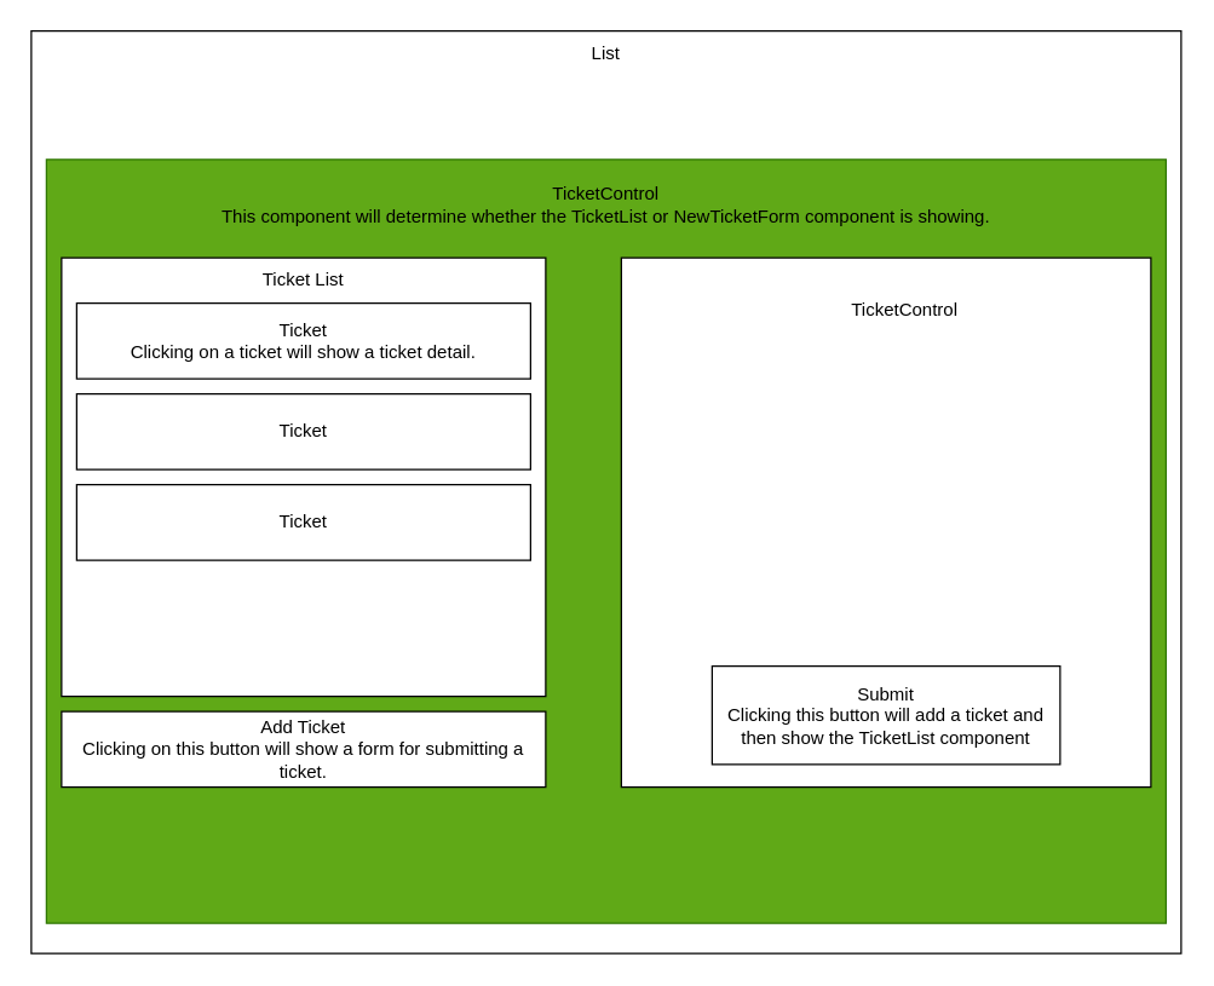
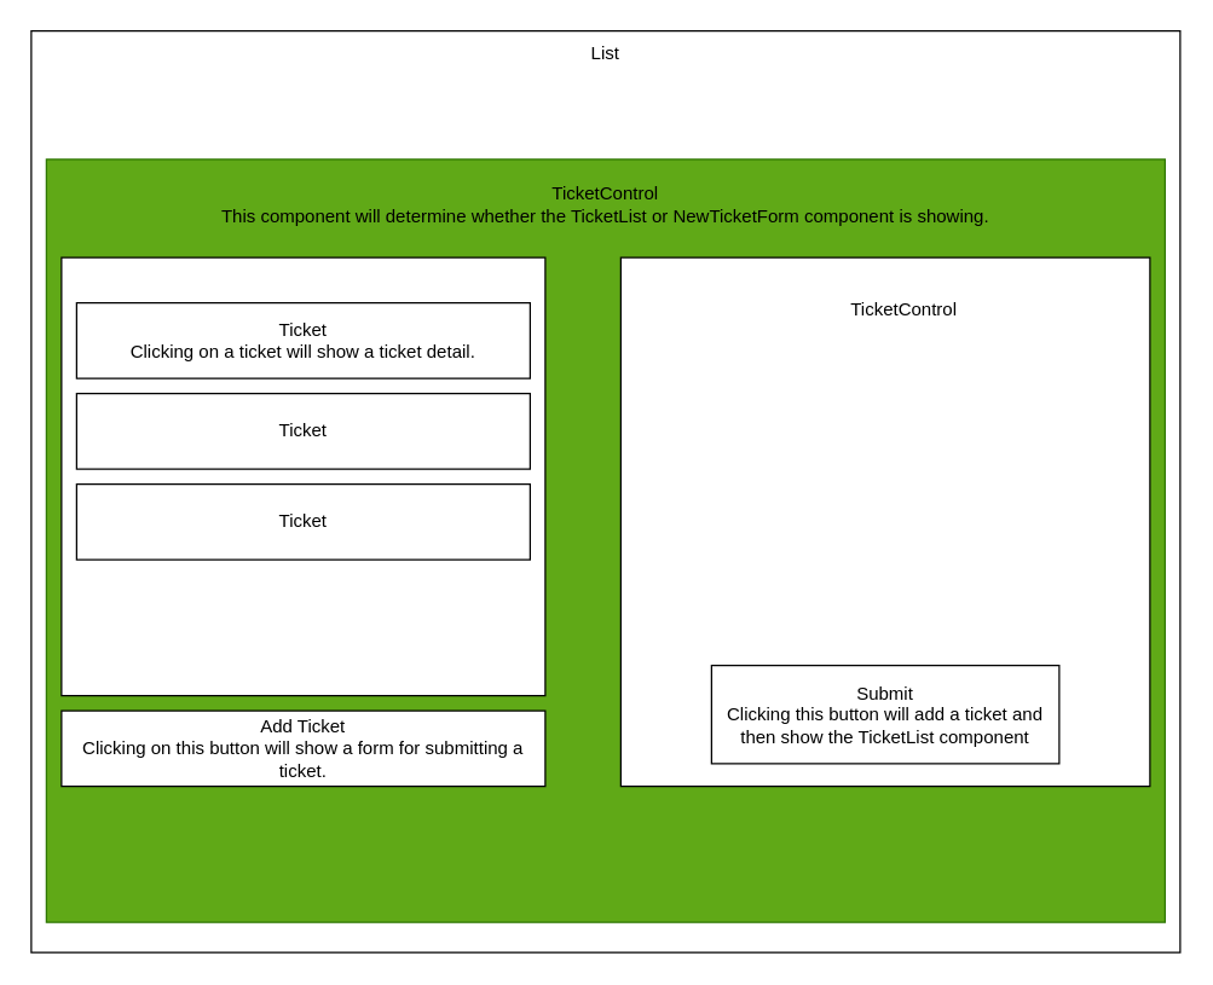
  <mxCell id="0" />
  <mxCell id="1" parent="0" />
  <mxCell id="2" value="" style="rounded=0;whiteSpace=wrap;html=1;" parent="1" vertex="1"><mxGeometry x="40" y="140" width="720" height="460" as="geometry" /></mxCell>
  <mxCell id="3" value="" style="rounded=0;whiteSpace=wrap;html=1;" parent="1" vertex="1"><mxGeometry x="20" width="760" height="610" as="geometry" y="20" /></mxCell>
  <mxCell id="4" value="" style="rounded=0;whiteSpace=wrap;html=1;fillColor=#60a917;fontColor=#ffffff;strokeColor=#2D7600;" vertex="1" parent="1"><mxGeometry x="30" y="105" width="740" height="505" as="geometry" /></mxCell>
  <mxCell id="5" value="" style="rounded=0;whiteSpace=wrap;html=1;" parent="1" vertex="1"><mxGeometry x="40" y="170" width="320" height="290" as="geometry" /></mxCell>
- <mxCell id="6" value="Ticket List" style="text;html=1;strokeColor=none;fillColor=none;align=center;verticalAlign=middle;whiteSpace=wrap;rounded=0;" parent="1" vertex="1"><mxGeometry x="170" y="170" width="60" height="30" as="geometry" /></mxCell>
  <mxCell id="7" value="Ticket&lt;br&gt;Clicking on a ticket will show a ticket detail." style="rounded=0;whiteSpace=wrap;html=1;" parent="1" vertex="1"><mxGeometry x="50" y="200" width="300" height="50" as="geometry" /></mxCell>
  <mxCell id="8" value="Ticket" style="rounded=0;whiteSpace=wrap;html=1;" parent="1" vertex="1"><mxGeometry x="50" y="260" width="300" height="50" as="geometry" /></mxCell>
  <mxCell id="9" value="Ticket" style="rounded=0;whiteSpace=wrap;html=1;" parent="1" vertex="1"><mxGeometry x="50" y="320" width="300" height="50" as="geometry" /></mxCell>
  <mxCell id="10" value="Add Ticket&lt;br&gt;Clicking on this button will show a form for submitting a ticket." style="rounded=0;whiteSpace=wrap;html=1;" parent="1" vertex="1"><mxGeometry x="40" y="470" width="320" height="50" as="geometry" /></mxCell>
  <mxCell id="11" value="List" style="text;html=1;strokeColor=none;fillColor=none;align=center;verticalAlign=middle;whiteSpace=wrap;rounded=0;" parent="1" vertex="1"><mxGeometry x="370" width="60" height="30" as="geometry" y="20" /></mxCell>
  <mxCell id="12" value="" style="rounded=0;whiteSpace=wrap;html=1;" parent="1" vertex="1"><mxGeometry x="410" y="170" width="350" height="350" as="geometry" /></mxCell>
  <mxCell id="13" value="TicketControl&lt;br&gt;This component will determine whether the TicketList or NewTicketForm component is showing." style="text;html=1;strokeColor=none;fillColor=none;align=center;verticalAlign=middle;whiteSpace=wrap;rounded=0;" parent="1" vertex="1"><mxGeometry x="40" y="120" width="720" height="30" as="geometry" /></mxCell>
  <mxCell id="14" value="Submit&lt;br&gt;Clicking this button will add a ticket and then show the TicketList component" style="rounded=0;whiteSpace=wrap;html=1;" parent="1" vertex="1"><mxGeometry x="470" y="440" width="230" height="65" as="geometry" /></mxCell>
  <mxCell id="15" value="TicketControl" style="text;html=1;strokeColor=none;fillColor=none;align=center;verticalAlign=middle;whiteSpace=wrap;rounded=0;" parent="1" vertex="1"><mxGeometry x="530" y="190" width="135" height="30" as="geometry" /></mxCell>
